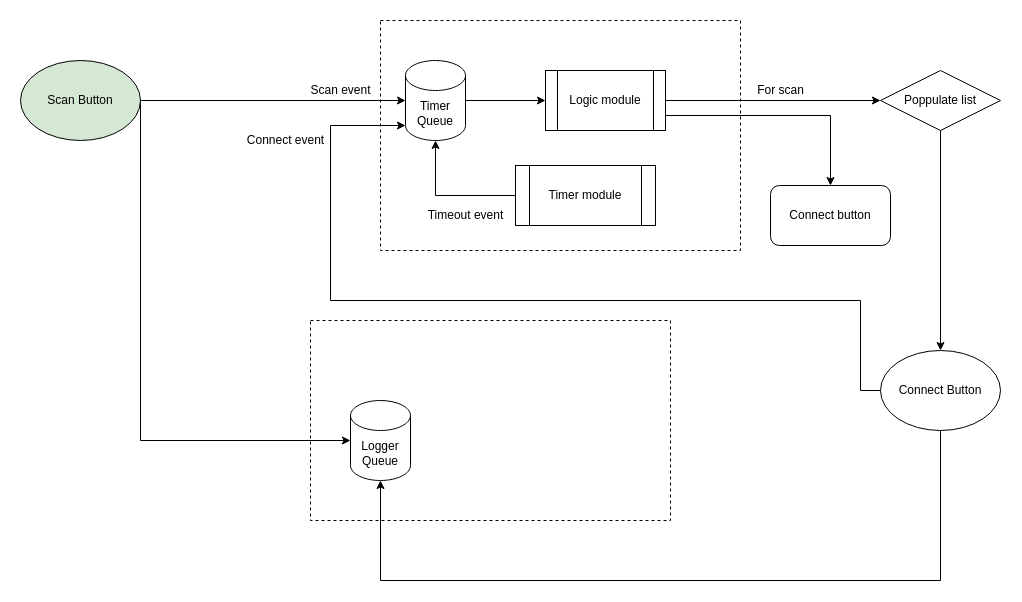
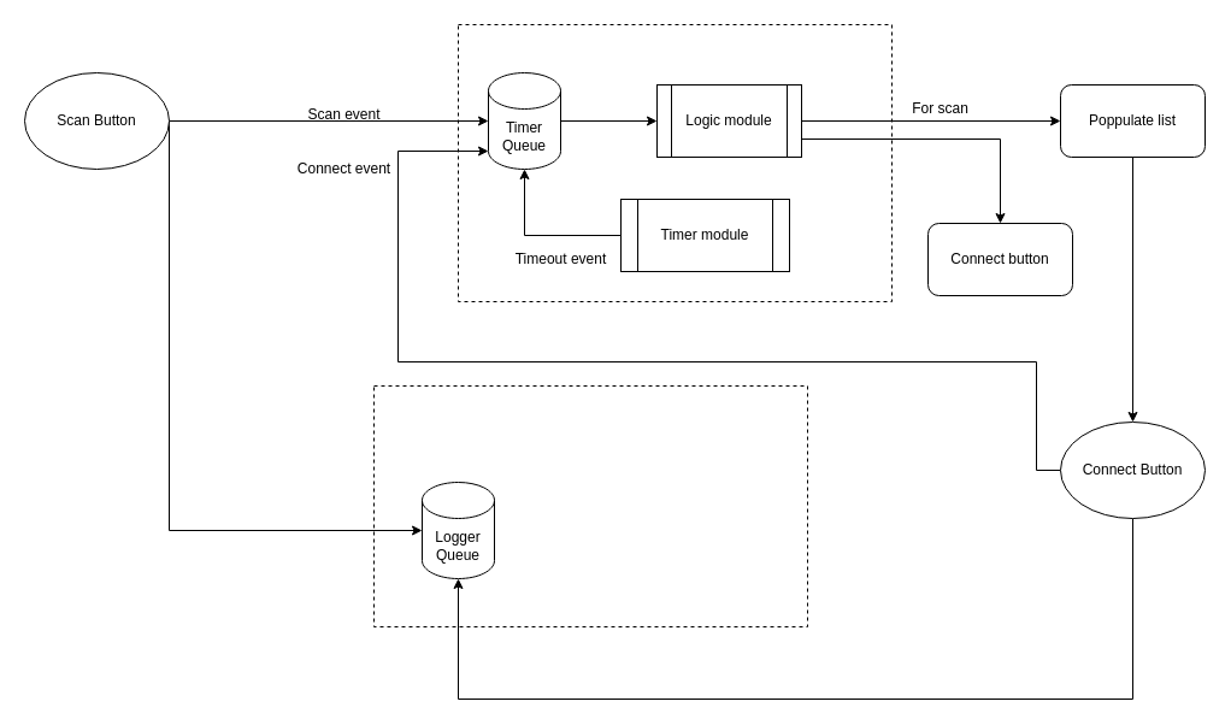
  <mxCell id="0" />
  <mxCell id="1" parent="0" />
  <mxCell id="2" value="" style="verticalLabelPosition=bottom;verticalAlign=top;html=1;shape=mxgraph.basic.rect;fillColor2=none;strokeWidth=1;size=20;indent=5;dashed=1;" vertex="1" parent="1"><mxGeometry x="310" y="320" width="360" height="200" as="geometry" /></mxCell>
  <mxCell id="3" value="Logger Queue" style="shape=cylinder3;whiteSpace=wrap;html=1;boundedLbl=1;backgroundOutline=1;size=15;" vertex="1" parent="1"><mxGeometry x="350" y="400" width="60" height="80" as="geometry" /></mxCell>
  <mxCell id="4" value="" style="verticalLabelPosition=bottom;verticalAlign=top;html=1;shape=mxgraph.basic.rect;fillColor2=none;strokeWidth=1;size=20;indent=5;dashed=1;" vertex="1" parent="1"><mxGeometry x="380" y="20" width="360" height="230" as="geometry" /></mxCell>
  <mxCell id="5" style="edgeStyle=orthogonalEdgeStyle;rounded=0;orthogonalLoop=1;jettySize=auto;html=1;exitX=1;exitY=0.5;exitDx=0;exitDy=0;exitPerimeter=0;entryX=0;entryY=0.5;entryDx=0;entryDy=0;" edge="1" parent="1" source="6" target="11"><mxGeometry relative="1" as="geometry"><mxPoint x="525" y="100" as="targetPoint" /></mxGeometry></mxCell>
  <mxCell id="6" value="Timer Queue" style="shape=cylinder3;whiteSpace=wrap;html=1;boundedLbl=1;backgroundOutline=1;size=15;" vertex="1" parent="1"><mxGeometry x="405" y="60" width="60" height="80" as="geometry" /></mxCell>
  <mxCell id="7" value="" style="edgeStyle=orthogonalEdgeStyle;rounded=0;orthogonalLoop=1;jettySize=auto;html=1;" edge="1" parent="1" source="8" target="6"><mxGeometry relative="1" as="geometry"><mxPoint x="435" y="195" as="targetPoint" /></mxGeometry></mxCell>
  <mxCell id="8" value="Timer module" style="shape=process;whiteSpace=wrap;html=1;backgroundOutline=1;" vertex="1" parent="1"><mxGeometry x="515" y="165" width="140" height="60" as="geometry" /></mxCell>
  <mxCell id="9" style="edgeStyle=orthogonalEdgeStyle;rounded=0;orthogonalLoop=1;jettySize=auto;html=1;exitX=1;exitY=0.5;exitDx=0;exitDy=0;entryX=0;entryY=0.5;entryDx=0;entryDy=0;" edge="1" parent="1" source="11" target="20"><mxGeometry relative="1" as="geometry" /></mxCell>
  <mxCell id="10" style="edgeStyle=orthogonalEdgeStyle;rounded=0;orthogonalLoop=1;jettySize=auto;html=1;exitX=1;exitY=0.75;exitDx=0;exitDy=0;entryX=0.5;entryY=0;entryDx=0;entryDy=0;" edge="1" parent="1" source="11" target="24"><mxGeometry relative="1" as="geometry"><mxPoint x="820" y="160" as="targetPoint" /></mxGeometry></mxCell>
  <mxCell id="11" value="&lt;div&gt;Logic module&lt;/div&gt;" style="shape=process;whiteSpace=wrap;html=1;backgroundOutline=1;" vertex="1" parent="1"><mxGeometry x="545" y="70" width="120" height="60" as="geometry" /></mxCell>
  <mxCell id="12" value="Timeout event" style="text;html=1;align=center;verticalAlign=middle;resizable=0;points=[];autosize=1;" vertex="1" parent="1"><mxGeometry x="420" y="205" width="90" height="20" as="geometry" /></mxCell>
  <mxCell id="13" style="edgeStyle=orthogonalEdgeStyle;rounded=0;orthogonalLoop=1;jettySize=auto;html=1;exitX=1;exitY=0.5;exitDx=0;exitDy=0;entryX=0;entryY=0.5;entryDx=0;entryDy=0;entryPerimeter=0;" edge="1" parent="1" source="15" target="6"><mxGeometry relative="1" as="geometry" /></mxCell>
  <mxCell id="14" style="edgeStyle=orthogonalEdgeStyle;rounded=0;orthogonalLoop=1;jettySize=auto;html=1;exitX=1;exitY=0.5;exitDx=0;exitDy=0;entryX=0;entryY=0.5;entryDx=0;entryDy=0;entryPerimeter=0;" edge="1" parent="1" source="15" target="3"><mxGeometry relative="1" as="geometry"><Array as="points"><mxPoint x="140" y="440" /></Array></mxGeometry></mxCell>
- <mxCell id="15" value="Scan Button" style="ellipse;whiteSpace=wrap;html=1;fillColor=#d5e8d4;" vertex="1" parent="1"><mxGeometry x="20" y="60" width="120" height="80" as="geometry" /></mxCell>
+ <mxCell id="15" value="Scan Button" style="ellipse;whiteSpace=wrap;html=1;" vertex="1" parent="1"><mxGeometry x="20" y="60" width="120" height="80" as="geometry" /></mxCell>
  <mxCell id="16" style="edgeStyle=orthogonalEdgeStyle;rounded=0;orthogonalLoop=1;jettySize=auto;html=1;exitX=0;exitY=0.5;exitDx=0;exitDy=0;entryX=0;entryY=1;entryDx=0;entryDy=-15;entryPerimeter=0;" edge="1" parent="1" source="18" target="6"><mxGeometry relative="1" as="geometry"><Array as="points"><mxPoint x="860" y="390" /><mxPoint x="860" y="300" /><mxPoint x="330" y="300" /><mxPoint x="330" y="125" /></Array></mxGeometry></mxCell>
  <mxCell id="17" style="edgeStyle=orthogonalEdgeStyle;rounded=0;orthogonalLoop=1;jettySize=auto;html=1;exitX=0.5;exitY=1;exitDx=0;exitDy=0;entryX=0.5;entryY=1;entryDx=0;entryDy=0;entryPerimeter=0;" edge="1" parent="1" source="18" target="3"><mxGeometry relative="1" as="geometry"><Array as="points"><mxPoint x="940" y="580" /><mxPoint x="380" y="580" /></Array></mxGeometry></mxCell>
  <mxCell id="18" value="Connect Button" style="ellipse;whiteSpace=wrap;html=1;" vertex="1" parent="1"><mxGeometry x="880" y="350" width="120" height="80" as="geometry" /></mxCell>
  <mxCell id="19" value="" style="edgeStyle=orthogonalEdgeStyle;rounded=0;orthogonalLoop=1;jettySize=auto;html=1;" edge="1" parent="1" source="20" target="18"><mxGeometry relative="1" as="geometry" /></mxCell>
- <mxCell id="20" value="Poppulate list" style="rhombus;whiteSpace=wrap;html=1;" vertex="1" parent="1"><mxGeometry x="880" y="70" width="120" height="60" as="geometry" /></mxCell>
+ <mxCell id="20" value="Poppulate list" style="rounded=1;whiteSpace=wrap;html=1;" vertex="1" parent="1"><mxGeometry x="880" y="70" width="120" height="60" as="geometry" /></mxCell>
  <mxCell id="21" value="Connect event" style="text;html=1;align=center;verticalAlign=middle;resizable=0;points=[];autosize=1;" vertex="1" parent="1"><mxGeometry x="240" y="130" width="90" height="20" as="geometry" /></mxCell>
- <mxCell id="22" value="Scan event" style="text;html=1;align=center;verticalAlign=middle;resizable=0;points=[];autosize=1;" vertex="1" parent="1"><mxGeometry x="300" y="80" width="80" height="20" as="geometry" /></mxCell>
+ <mxCell id="22" value="Scan event" style="text;html=1;align=center;verticalAlign=middle;resizable=0;points=[];autosize=1;" vertex="1" parent="1"><mxGeometry x="245" y="85" width="80" height="20" as="geometry" /></mxCell>
  <mxCell id="23" value="For scan" style="text;html=1;align=center;verticalAlign=middle;resizable=0;points=[];autosize=1;" vertex="1" parent="1"><mxGeometry x="750" y="80" width="60" height="20" as="geometry" /></mxCell>
  <mxCell id="24" value="Connect button" style="rounded=1;whiteSpace=wrap;html=1;" vertex="1" parent="1"><mxGeometry x="770" y="185" width="120" height="60" as="geometry" /></mxCell>
